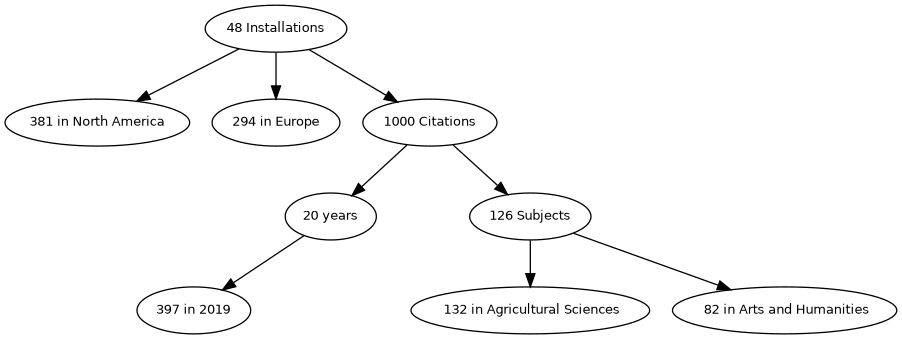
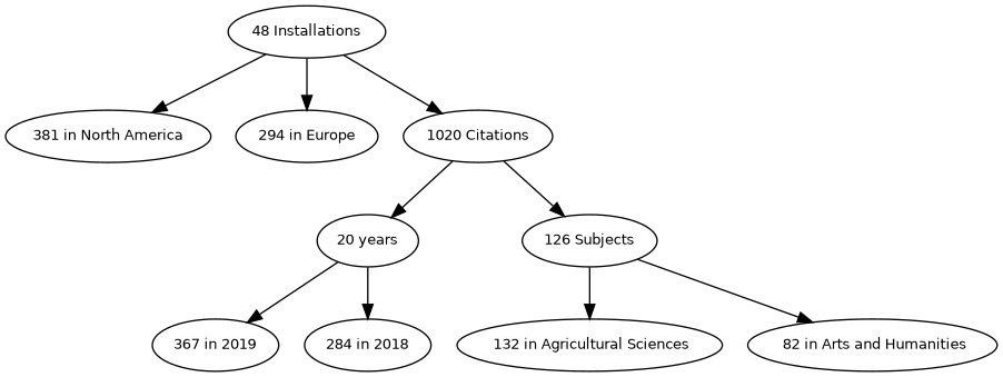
  digraph {
    fontname="DejaVu Sans"
    rankdir=TB
    node [fontname="DejaVu Sans" fontsize=10]
    edge [fontname="DejaVu Sans"]
    n1 [label="20 years"]
    n2 [label="126 Subjects"]
    n3 [label="381 in North America"]
    n4 [label="294 in Europe"]
-   n5 [label="397 in 2019"]
+   n5 [label="367 in 2019"]
+   n6 [label="284 in 2018"]
    n7 [label=" 132 in Agricultural Sciences"]
    n8 [label=" 82 in Arts and Humanities"]
-   n9 [label="1000 Citations"]
+   n9 [label="1020 Citations"]
    n10 [label="48 Installations"]
    subgraph sub_1 {
      rank=same
      n1
      n2
    }
    subgraph sub_2 {
      rank=same
      n3
      n4
    }
    n1 -> n5
+   n1 -> n6
    n2 -> n7
    n2 -> n8
    n9 -> n1
    n9 -> n2
    n10 -> n3
    n10 -> n4
    n10 -> n9
  }
